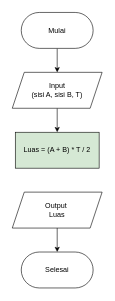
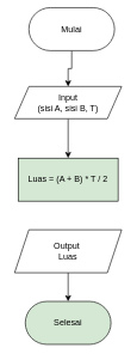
  <mxCell id="0" />
  <mxCell id="1" parent="0" />
  <mxCell id="2" style="edgeStyle=orthogonalEdgeStyle;rounded=0;orthogonalLoop=1;jettySize=auto;html=1;exitX=0.5;exitY=1;exitDx=0;exitDy=0;entryX=0.5;entryY=0;entryDx=0;entryDy=0;" edge="1" parent="1" source="3" target="5"><mxGeometry relative="1" as="geometry" /></mxCell>
- <mxCell id="3" value="Mulai" style="rounded=1;whiteSpace=wrap;html=1;arcSize=50;" vertex="1" parent="1"><mxGeometry x="35" y="20" width="120" height="60" as="geometry" /></mxCell>
+ <mxCell id="3" value="Mulai" style="rounded=1;whiteSpace=wrap;html=1;arcSize=50;" vertex="1" parent="1"><mxGeometry x="40" y="10" width="120" height="60" as="geometry" /></mxCell>
  <mxCell id="4" style="edgeStyle=orthogonalEdgeStyle;rounded=0;orthogonalLoop=1;jettySize=auto;html=1;exitX=0.5;exitY=1;exitDx=0;exitDy=0;entryX=0.5;entryY=0;entryDx=0;entryDy=0;" edge="1" parent="1" source="5" target="6"><mxGeometry relative="1" as="geometry" /></mxCell>
- <mxCell id="5" value="Input &lt;br&gt;(sisi A, sisi B, T)" style="shape=parallelogram;perimeter=parallelogramPerimeter;whiteSpace=wrap;html=1;fixedSize=1;" vertex="1" parent="1"><mxGeometry x="20" y="120" width="150" height="60" as="geometry" /></mxCell>
+ <mxCell id="5" value="Input &lt;br&gt;(sisi A, sisi B, T)" style="shape=parallelogram;perimeter=parallelogramPerimeter;whiteSpace=wrap;html=1;fixedSize=1;" vertex="1" parent="1"><mxGeometry x="20" y="120" width="150" height="45" as="geometry" /></mxCell>
  <mxCell id="6" value="Luas = (A + B) * T / 2" style="rounded=0;whiteSpace=wrap;html=1;fillColor=#d5e8d4;" vertex="1" parent="1"><mxGeometry x="25" y="220" width="140" height="60" as="geometry" /></mxCell>
  <mxCell id="7" style="edgeStyle=orthogonalEdgeStyle;rounded=0;orthogonalLoop=1;jettySize=auto;html=1;exitX=0.5;exitY=1;exitDx=0;exitDy=0;entryX=0.5;entryY=0;entryDx=0;entryDy=0;" edge="1" parent="1" source="8" target="9"><mxGeometry relative="1" as="geometry" /></mxCell>
  <mxCell id="8" value="Output&amp;nbsp;&lt;br&gt;Luas" style="shape=parallelogram;perimeter=parallelogramPerimeter;whiteSpace=wrap;html=1;fixedSize=1;" vertex="1" parent="1"><mxGeometry x="20" y="320" width="150" height="60" as="geometry" /></mxCell>
- <mxCell id="9" value="Selesai" style="rounded=1;whiteSpace=wrap;html=1;arcSize=50;" vertex="1" parent="1"><mxGeometry x="35" y="420" width="120" height="60" as="geometry" /></mxCell>
+ <mxCell id="9" value="Selesai" style="rounded=1;whiteSpace=wrap;html=1;arcSize=50;fillColor=#d5e8d4;" vertex="1" parent="1"><mxGeometry x="35" y="420" width="120" height="60" as="geometry" /></mxCell>
